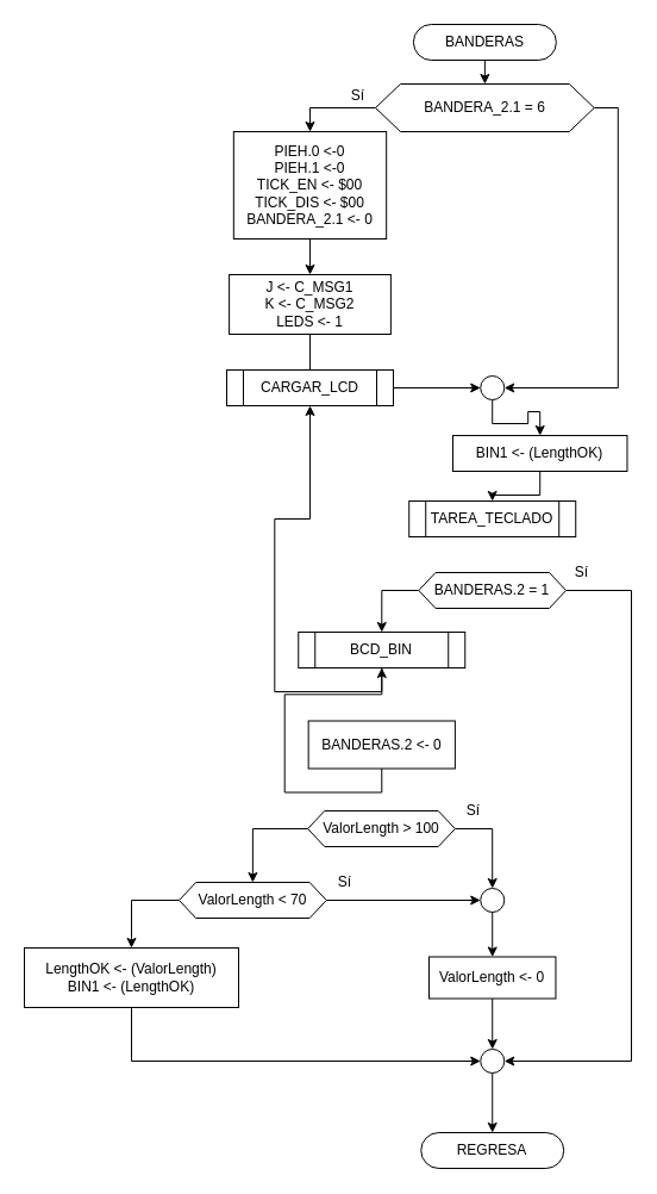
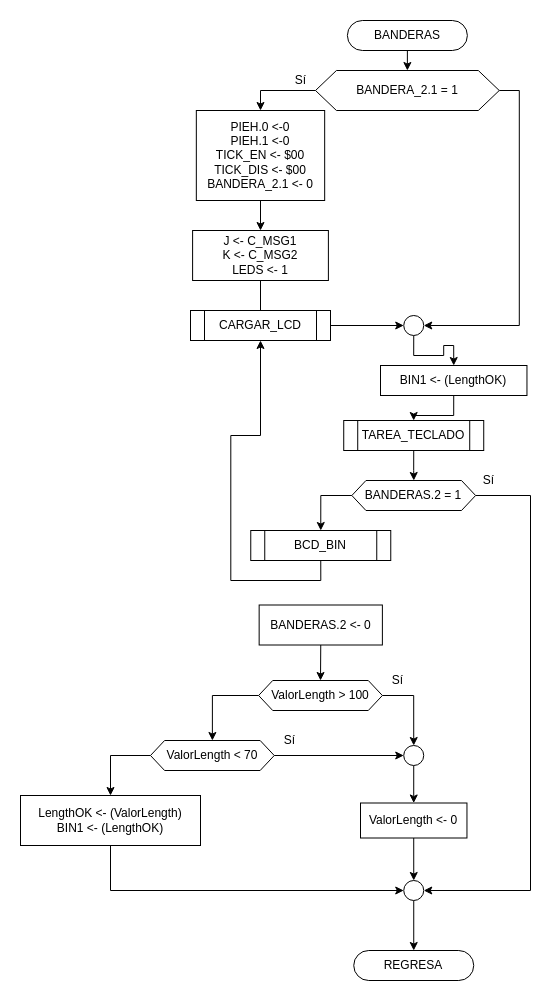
  <mxCell id="0" />
  <mxCell id="1" parent="0" />
  <mxCell id="2" style="edgeStyle=orthogonalEdgeStyle;rounded=0;orthogonalLoop=1;jettySize=auto;html=1;exitX=0.5;exitY=1;exitDx=0;exitDy=0;entryX=0.5;entryY=0;entryDx=0;entryDy=0;" parent="1" source="3" target="35" edge="1"><mxGeometry relative="1" as="geometry"><mxPoint x="413.23" y="110" as="targetPoint" /></mxGeometry></mxCell>
  <mxCell id="3" value="BANDERAS" style="rounded=1;whiteSpace=wrap;html=1;fontSize=12;glass=0;strokeWidth=1;shadow=0;arcSize=50;" parent="1" vertex="1"><mxGeometry x="346.88" y="20" width="120" height="30" as="geometry" /></mxCell>
  <mxCell id="4" style="edgeStyle=orthogonalEdgeStyle;rounded=0;orthogonalLoop=1;jettySize=auto;html=1;exitX=0;exitY=0.5;exitDx=0;exitDy=0;entryX=0.5;entryY=0;entryDx=0;entryDy=0;" parent="1" source="6" target="8" edge="1"><mxGeometry relative="1" as="geometry" /></mxCell>
  <mxCell id="5" style="edgeStyle=orthogonalEdgeStyle;rounded=0;orthogonalLoop=1;jettySize=auto;html=1;exitX=1;exitY=0.5;exitDx=0;exitDy=0;entryX=1;entryY=0.5;entryDx=0;entryDy=0;" parent="1" source="6" target="15" edge="1"><mxGeometry relative="1" as="geometry"><Array as="points"><mxPoint x="530" y="495" /><mxPoint x="530" y="890" /></Array></mxGeometry></mxCell>
  <mxCell id="6" value="BANDERAS.2 = 1" style="shape=hexagon;perimeter=hexagonPerimeter2;whiteSpace=wrap;html=1;size=0.114;" parent="1" vertex="1"><mxGeometry x="351.35" y="480" width="123.76" height="30" as="geometry" /></mxCell>
  <mxCell id="7" style="edgeStyle=orthogonalEdgeStyle;rounded=0;orthogonalLoop=1;jettySize=auto;html=1;exitX=0.5;exitY=1;exitDx=0;exitDy=0;" parent="1" source="8" target="39" edge="1"><mxGeometry relative="1" as="geometry" /></mxCell>
  <mxCell id="8" value="BCD_BIN" style="shape=process;whiteSpace=wrap;html=1;backgroundOutline=1;" parent="1" vertex="1"><mxGeometry x="250.26" y="530" width="140" height="30" as="geometry" /></mxCell>
- <mxCell id="9" style="edgeStyle=orthogonalEdgeStyle;rounded=0;orthogonalLoop=1;jettySize=auto;html=1;exitX=0.5;exitY=1;exitDx=0;exitDy=0;" parent="1" source="10" target="8" edge="1"><mxGeometry relative="1" as="geometry" /></mxCell>
+ <mxCell id="9" style="edgeStyle=orthogonalEdgeStyle;rounded=0;orthogonalLoop=1;jettySize=auto;html=1;exitX=0.5;exitY=1;exitDx=0;exitDy=0;entryX=0.5;entryY=0;entryDx=0;entryDy=0;" parent="1" source="10" target="13" edge="1"><mxGeometry relative="1" as="geometry" /></mxCell>
  <mxCell id="10" value="BANDERAS.2 &amp;lt;- 0" style="rounded=0;whiteSpace=wrap;html=1;" parent="1" vertex="1"><mxGeometry x="258.65" y="604.5" width="123.23" height="40" as="geometry" /></mxCell>
  <mxCell id="11" style="edgeStyle=orthogonalEdgeStyle;rounded=0;orthogonalLoop=1;jettySize=auto;html=1;exitX=0;exitY=0.5;exitDx=0;exitDy=0;entryX=0.5;entryY=0;entryDx=0;entryDy=0;" parent="1" source="13" target="19" edge="1"><mxGeometry relative="1" as="geometry" /></mxCell>
  <mxCell id="12" style="edgeStyle=orthogonalEdgeStyle;rounded=0;orthogonalLoop=1;jettySize=auto;html=1;exitX=1;exitY=0.5;exitDx=0;exitDy=0;entryX=0.5;entryY=0;entryDx=0;entryDy=0;" parent="1" source="13" target="25" edge="1"><mxGeometry relative="1" as="geometry" /></mxCell>
  <mxCell id="13" value="ValorLength &amp;gt; 100" style="shape=hexagon;perimeter=hexagonPerimeter2;whiteSpace=wrap;html=1;size=0.114;" parent="1" vertex="1"><mxGeometry x="258.12" y="680" width="123.76" height="30" as="geometry" /></mxCell>
  <mxCell id="14" style="edgeStyle=orthogonalEdgeStyle;rounded=0;orthogonalLoop=1;jettySize=auto;html=1;exitX=0.5;exitY=1;exitDx=0;exitDy=0;entryX=0.5;entryY=0;entryDx=0;entryDy=0;" parent="1" source="15" target="16" edge="1"><mxGeometry relative="1" as="geometry" /></mxCell>
  <mxCell id="15" value="" style="ellipse;whiteSpace=wrap;html=1;aspect=fixed;" parent="1" vertex="1"><mxGeometry x="403.24" y="880" width="20" height="20" as="geometry" /></mxCell>
  <mxCell id="16" value="REGRESA" style="rounded=1;whiteSpace=wrap;html=1;fontSize=12;glass=0;strokeWidth=1;shadow=0;arcSize=50;" parent="1" vertex="1"><mxGeometry x="353.24" y="950" width="120" height="30" as="geometry" /></mxCell>
  <mxCell id="17" style="edgeStyle=orthogonalEdgeStyle;rounded=0;orthogonalLoop=1;jettySize=auto;html=1;exitX=1;exitY=0.5;exitDx=0;exitDy=0;" parent="1" source="19" target="25" edge="1"><mxGeometry relative="1" as="geometry" /></mxCell>
  <mxCell id="18" style="edgeStyle=orthogonalEdgeStyle;rounded=0;orthogonalLoop=1;jettySize=auto;html=1;exitX=0;exitY=0.5;exitDx=0;exitDy=0;" parent="1" source="19" target="27" edge="1"><mxGeometry relative="1" as="geometry" /></mxCell>
  <mxCell id="19" value="ValorLength&amp;nbsp;&amp;lt; 70" style="shape=hexagon;perimeter=hexagonPerimeter2;whiteSpace=wrap;html=1;size=0.114;" parent="1" vertex="1"><mxGeometry x="150" y="740" width="123.76" height="30" as="geometry" /></mxCell>
  <mxCell id="20" value="Sí" style="text;html=1;align=center;verticalAlign=middle;resizable=0;points=[];autosize=1;" parent="1" vertex="1"><mxGeometry x="381.88" y="670" width="30" height="20" as="geometry" /></mxCell>
  <mxCell id="21" value="Sí" style="text;html=1;align=center;verticalAlign=middle;resizable=0;points=[];autosize=1;" parent="1" vertex="1"><mxGeometry x="273.76" y="730" width="30" height="20" as="geometry" /></mxCell>
  <mxCell id="22" style="edgeStyle=orthogonalEdgeStyle;rounded=0;orthogonalLoop=1;jettySize=auto;html=1;exitX=0.5;exitY=1;exitDx=0;exitDy=0;" parent="1" source="23" target="15" edge="1"><mxGeometry relative="1" as="geometry" /></mxCell>
  <mxCell id="23" value="ValorLength&amp;nbsp;&amp;lt;- 0" style="rounded=0;whiteSpace=wrap;html=1;" parent="1" vertex="1"><mxGeometry x="360" y="802.5" width="106.46" height="35" as="geometry" /></mxCell>
  <mxCell id="24" style="edgeStyle=orthogonalEdgeStyle;rounded=0;orthogonalLoop=1;jettySize=auto;html=1;exitX=0.5;exitY=1;exitDx=0;exitDy=0;entryX=0.5;entryY=0;entryDx=0;entryDy=0;" parent="1" source="25" target="23" edge="1"><mxGeometry relative="1" as="geometry" /></mxCell>
  <mxCell id="25" value="" style="ellipse;whiteSpace=wrap;html=1;aspect=fixed;" parent="1" vertex="1"><mxGeometry x="403.23" y="745" width="20" height="20" as="geometry" /></mxCell>
  <mxCell id="26" style="edgeStyle=orthogonalEdgeStyle;rounded=0;orthogonalLoop=1;jettySize=auto;html=1;exitX=0.5;exitY=1;exitDx=0;exitDy=0;entryX=0;entryY=0.5;entryDx=0;entryDy=0;" parent="1" source="27" target="15" edge="1"><mxGeometry relative="1" as="geometry" /></mxCell>
  <mxCell id="27" value="LengthOK &amp;lt;- (ValorLength)&lt;br&gt;BIN1 &amp;lt;- (LengthOK)" style="rounded=0;whiteSpace=wrap;html=1;" parent="1" vertex="1"><mxGeometry x="20" y="795" width="180" height="50" as="geometry" /></mxCell>
+ <mxCell id="28" style="edgeStyle=orthogonalEdgeStyle;rounded=0;orthogonalLoop=1;jettySize=auto;html=1;exitX=0.5;exitY=1;exitDx=0;exitDy=0;" parent="1" source="29" target="6" edge="1"><mxGeometry relative="1" as="geometry" /></mxCell>
  <mxCell id="29" value="TAREA_TECLADO" style="shape=process;whiteSpace=wrap;html=1;backgroundOutline=1;" parent="1" vertex="1"><mxGeometry x="343.23" y="420" width="140" height="30" as="geometry" /></mxCell>
  <mxCell id="30" style="edgeStyle=orthogonalEdgeStyle;rounded=0;orthogonalLoop=1;jettySize=auto;html=1;exitX=0.5;exitY=1;exitDx=0;exitDy=0;" parent="1" source="31" target="29" edge="1"><mxGeometry relative="1" as="geometry" /></mxCell>
  <mxCell id="31" value="BIN1 &amp;lt;- (LengthOK)" style="rounded=0;whiteSpace=wrap;html=1;" parent="1" vertex="1"><mxGeometry x="380" y="365" width="146.46" height="30" as="geometry" /></mxCell>
  <mxCell id="32" value="Sí" style="text;html=1;align=center;verticalAlign=middle;resizable=0;points=[];autosize=1;" parent="1" vertex="1"><mxGeometry x="473.24" y="470" width="30" height="20" as="geometry" /></mxCell>
  <mxCell id="33" style="edgeStyle=orthogonalEdgeStyle;rounded=0;orthogonalLoop=1;jettySize=auto;html=1;exitX=0;exitY=0.5;exitDx=0;exitDy=0;entryX=0.5;entryY=0;entryDx=0;entryDy=0;" parent="1" source="35" target="41" edge="1"><mxGeometry relative="1" as="geometry" /></mxCell>
  <mxCell id="34" style="edgeStyle=orthogonalEdgeStyle;rounded=0;orthogonalLoop=1;jettySize=auto;html=1;exitX=1;exitY=0.5;exitDx=0;exitDy=0;entryX=1;entryY=0.5;entryDx=0;entryDy=0;" parent="1" source="35" target="43" edge="1"><mxGeometry relative="1" as="geometry" /></mxCell>
- <mxCell id="35" value="BANDERA_2.1 = 6" style="shape=hexagon;perimeter=hexagonPerimeter2;whiteSpace=wrap;html=1;size=0.114;" parent="1" vertex="1"><mxGeometry x="315" y="70" width="183.76" height="40" as="geometry" /></mxCell>
+ <mxCell id="35" value="BANDERA_2.1 = 1" style="shape=hexagon;perimeter=hexagonPerimeter2;whiteSpace=wrap;html=1;size=0.114;" parent="1" vertex="1"><mxGeometry x="315" y="70" width="183.76" height="40" as="geometry" /></mxCell>
  <mxCell id="36" style="edgeStyle=orthogonalEdgeStyle;rounded=0;orthogonalLoop=1;jettySize=auto;html=1;exitX=0.5;exitY=1;exitDx=0;exitDy=0;entryX=0.5;entryY=0;entryDx=0;entryDy=0;endArrow=none;" parent="1" source="37" target="39" edge="1"><mxGeometry relative="1" as="geometry" /></mxCell>
  <mxCell id="37" value="J &amp;lt;- C_MSG1&lt;br&gt;K &amp;lt;- C_MSG2&lt;br&gt;LEDS &amp;lt;- 1" style="rounded=0;whiteSpace=wrap;html=1;" parent="1" vertex="1"><mxGeometry x="192.1" y="230" width="135.79" height="50" as="geometry" /></mxCell>
  <mxCell id="38" style="edgeStyle=orthogonalEdgeStyle;rounded=0;orthogonalLoop=1;jettySize=auto;html=1;exitX=1;exitY=0.5;exitDx=0;exitDy=0;entryX=0;entryY=0.5;entryDx=0;entryDy=0;" parent="1" source="39" target="43" edge="1"><mxGeometry relative="1" as="geometry" /></mxCell>
  <mxCell id="39" value="CARGAR_LCD" style="shape=process;whiteSpace=wrap;html=1;backgroundOutline=1;" parent="1" vertex="1"><mxGeometry x="190" y="310" width="140" height="30" as="geometry" /></mxCell>
  <mxCell id="40" style="edgeStyle=orthogonalEdgeStyle;rounded=0;orthogonalLoop=1;jettySize=auto;html=1;exitX=0.5;exitY=1;exitDx=0;exitDy=0;" parent="1" source="41" target="37" edge="1"><mxGeometry relative="1" as="geometry" /></mxCell>
  <mxCell id="41" value="PIEH.0 &amp;lt;-0&lt;br&gt;PIEH.1 &amp;lt;-0&lt;br&gt;TICK_EN &amp;lt;- $00&lt;br&gt;TICK_DIS &amp;lt;- $00&lt;br&gt;BANDERA_2.1 &amp;lt;- 0" style="rounded=0;whiteSpace=wrap;html=1;" parent="1" vertex="1"><mxGeometry x="195.83" y="110" width="128.34" height="90" as="geometry" /></mxCell>
  <mxCell id="42" style="edgeStyle=orthogonalEdgeStyle;rounded=0;orthogonalLoop=1;jettySize=auto;html=1;exitX=0.5;exitY=1;exitDx=0;exitDy=0;entryX=0.5;entryY=0;entryDx=0;entryDy=0;" parent="1" source="43" target="31" edge="1"><mxGeometry relative="1" as="geometry" /></mxCell>
  <mxCell id="43" value="" style="ellipse;whiteSpace=wrap;html=1;aspect=fixed;" parent="1" vertex="1"><mxGeometry x="403.24" y="315" width="20" height="20" as="geometry" /></mxCell>
  <mxCell id="44" value="Sí" style="text;html=1;align=center;verticalAlign=middle;resizable=0;points=[];autosize=1;" parent="1" vertex="1"><mxGeometry x="285" y="70" width="30" height="20" as="geometry" /></mxCell>
